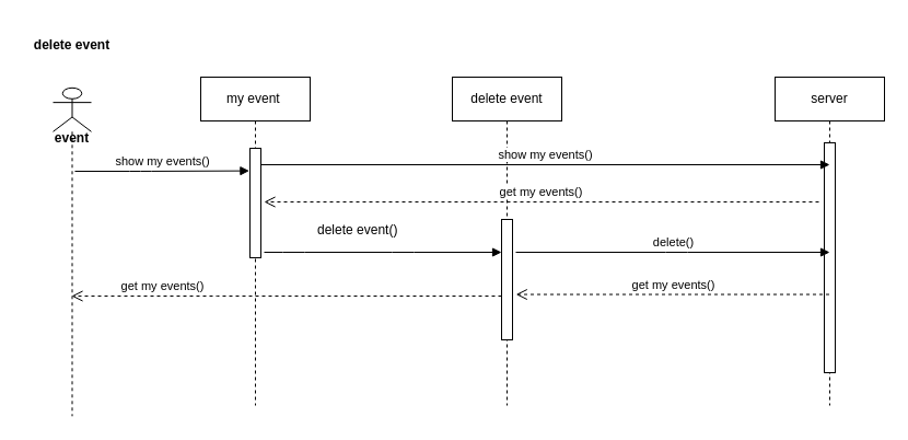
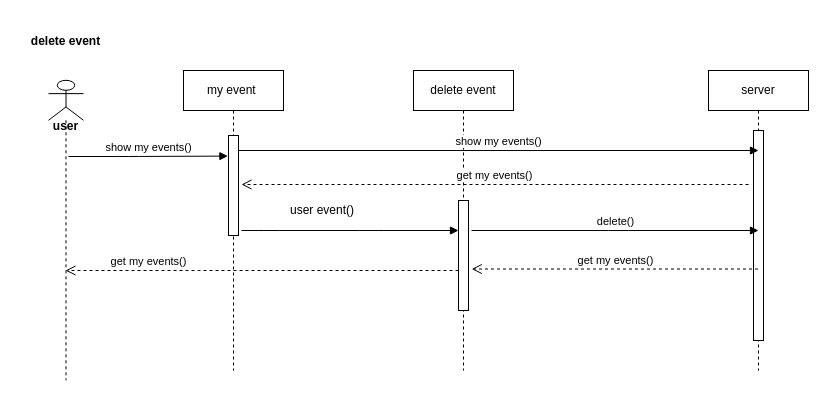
  <mxCell id="0" />
  <mxCell id="1" parent="0" />
  <mxCell id="2" value="delete event" style="shape=umlLifeline;perimeter=lifelinePerimeter;whiteSpace=wrap;html=1;container=1;collapsible=0;recursiveResize=0;outlineConnect=0;" parent="1" vertex="1"><mxGeometry x="413" y="70" width="100" height="300" as="geometry" /></mxCell>
  <mxCell id="3" value="" style="html=1;points=[];perimeter=orthogonalPerimeter;" parent="2" vertex="1"><mxGeometry x="45" y="130" width="10" height="110" as="geometry" /></mxCell>
  <mxCell id="4" value="server" style="shape=umlLifeline;perimeter=lifelinePerimeter;whiteSpace=wrap;html=1;container=1;collapsible=0;recursiveResize=0;outlineConnect=0;" parent="1" vertex="1"><mxGeometry x="708" y="70" width="100" height="300" as="geometry" /></mxCell>
  <mxCell id="5" value="" style="html=1;points=[];perimeter=orthogonalPerimeter;" parent="4" vertex="1"><mxGeometry x="45" y="60" width="10" height="210" as="geometry" /></mxCell>
  <mxCell id="6" value="" style="shape=umlLifeline;participant=umlActor;perimeter=lifelinePerimeter;whiteSpace=wrap;html=1;container=1;collapsible=0;recursiveResize=0;verticalAlign=top;spacingTop=36;labelBackgroundColor=#ffffff;outlineConnect=0;" parent="1" vertex="1"><mxGeometry x="48" y="79.8" width="35" height="300" as="geometry" /></mxCell>
- <mxCell id="7" value="event" style="text;align=center;fontStyle=1;verticalAlign=middle;spacingLeft=3;spacingRight=3;strokeColor=none;rotatable=0;points=[[0,0.5],[1,0.5]];portConstraint=eastwest;" parent="6" vertex="1"><mxGeometry x="-7.5" y="40.2" width="50" height="10" as="geometry" /></mxCell>
+ <mxCell id="7" value="user" style="text;align=center;fontStyle=1;verticalAlign=middle;spacingLeft=3;spacingRight=3;strokeColor=none;rotatable=0;points=[[0,0.5],[1,0.5]];portConstraint=eastwest;" parent="6" vertex="1"><mxGeometry x="-7.5" y="40.2" width="50" height="10" as="geometry" /></mxCell>
  <mxCell id="8" value="delete event" style="text;align=center;fontStyle=1;verticalAlign=middle;spacingLeft=3;spacingRight=3;strokeColor=none;rotatable=0;points=[[0,0.5],[1,0.5]];portConstraint=eastwest;" parent="1" vertex="1"><mxGeometry x="20.5" y="20" width="90" height="40" as="geometry" /></mxCell>
- <mxCell id="9" value="delete event()" style="text;html=1;resizable=0;points=[];autosize=1;align=left;verticalAlign=top;spacingTop=-4;" parent="1" vertex="1"><mxGeometry x="288" y="200" width="90" height="20" as="geometry" /></mxCell>
+ <mxCell id="9" value="user event()" style="text;html=1;resizable=0;points=[];autosize=1;align=left;verticalAlign=top;spacingTop=-4;" parent="1" vertex="1"><mxGeometry x="288" y="200" width="90" height="20" as="geometry" /></mxCell>
  <mxCell id="10" value="delete()" style="html=1;verticalAlign=bottom;endArrow=block;" parent="1" edge="1"><mxGeometry width="80" relative="1" as="geometry"><mxPoint x="471" y="230" as="sourcePoint" /><mxPoint x="758" y="230" as="targetPoint" /><Array as="points"><mxPoint x="618" y="230" /></Array></mxGeometry></mxCell>
  <mxCell id="11" value="get my events()" style="html=1;verticalAlign=bottom;endArrow=open;dashed=1;endSize=8;entryX=1.32;entryY=0.623;entryDx=0;entryDy=0;entryPerimeter=0;" parent="1" source="4" target="3" edge="1"><mxGeometry relative="1" as="geometry"><mxPoint x="638" y="230" as="sourcePoint" /><mxPoint x="558" y="230" as="targetPoint" /></mxGeometry></mxCell>
  <mxCell id="12" value="get my events()&lt;br&gt;" style="html=1;verticalAlign=bottom;endArrow=open;dashed=1;endSize=8;" parent="1" target="6" edge="1" source="3"><mxGeometry x="0.58" relative="1" as="geometry"><mxPoint x="460" y="260" as="sourcePoint" /><mxPoint x="358" y="249.5" as="targetPoint" /><Array as="points"><mxPoint x="438" y="270" /><mxPoint x="208" y="270" /></Array><mxPoint as="offset" /></mxGeometry></mxCell>
  <mxCell id="13" value="my event&amp;nbsp;" style="shape=umlLifeline;perimeter=lifelinePerimeter;whiteSpace=wrap;html=1;container=1;collapsible=0;recursiveResize=0;outlineConnect=0;" parent="1" vertex="1"><mxGeometry x="183" y="70" width="100" height="300" as="geometry" /></mxCell>
  <mxCell id="14" value="" style="html=1;points=[];perimeter=orthogonalPerimeter;" parent="13" vertex="1"><mxGeometry x="45" y="65" width="10" height="100" as="geometry" /></mxCell>
  <mxCell id="15" value="" style="html=1;verticalAlign=bottom;endArrow=block;" parent="1" edge="1"><mxGeometry width="80" relative="1" as="geometry"><mxPoint x="241" y="230" as="sourcePoint" /><mxPoint x="458" y="230" as="targetPoint" /><Array as="points"><mxPoint x="268" y="230" /><mxPoint x="368" y="230" /></Array></mxGeometry></mxCell>
  <mxCell id="16" value="show my events()" style="html=1;verticalAlign=bottom;endArrow=block;" parent="1" edge="1"><mxGeometry width="80" relative="1" as="geometry"><mxPoint x="238" y="150" as="sourcePoint" /><mxPoint x="758" y="150" as="targetPoint" /></mxGeometry></mxCell>
  <mxCell id="17" value="get my events()" style="html=1;verticalAlign=bottom;endArrow=open;dashed=1;endSize=8;" parent="1" edge="1"><mxGeometry relative="1" as="geometry"><mxPoint x="748" y="184" as="sourcePoint" /><mxPoint x="241" y="184" as="targetPoint" /></mxGeometry></mxCell>
  <mxCell id="18" value="show my events()" style="html=1;verticalAlign=bottom;endArrow=block;entryX=-0.06;entryY=0.206;entryDx=0;entryDy=0;entryPerimeter=0;exitX=0.571;exitY=0.254;exitDx=0;exitDy=0;exitPerimeter=0;" edge="1" parent="1" source="6" target="14"><mxGeometry width="80" relative="1" as="geometry"><mxPoint x="-2" y="440" as="sourcePoint" /><mxPoint x="78" y="440" as="targetPoint" /><Array as="points"><mxPoint x="128" y="156" /></Array></mxGeometry></mxCell>
